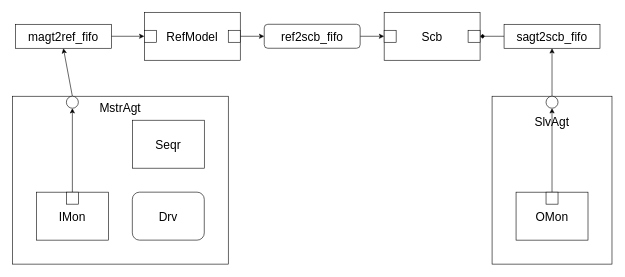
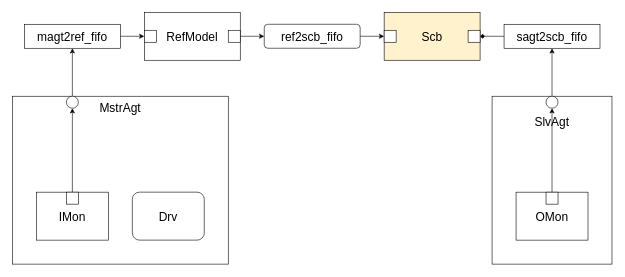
  <mxCell id="0" />
  <mxCell id="1" parent="0" />
  <mxCell id="2" value="MstrAgt" style="rounded=0;whiteSpace=wrap;html=1;hachureGap=4;fontFamily=Helvetica;fontSize=20;verticalAlign=top;" parent="1" vertex="1"><mxGeometry x="20" y="160" width="360" height="280" as="geometry" /></mxCell>
  <mxCell id="3" value="Drv" style="whiteSpace=wrap;html=1;hachureGap=4;fontFamily=Helvetica;fontSize=20;rounded=1;" parent="1" vertex="1"><mxGeometry x="220" y="320" width="120" height="80" as="geometry" /></mxCell>
  <mxCell id="4" value="IMon" style="rounded=0;whiteSpace=wrap;html=1;hachureGap=4;fontFamily=Helvetica;fontSize=20;" parent="1" vertex="1"><mxGeometry x="60" y="320" width="120" height="80" as="geometry" /></mxCell>
- <mxCell id="5" value="Seqr" style="rounded=0;whiteSpace=wrap;html=1;hachureGap=4;fontFamily=Helvetica;fontSize=20;" parent="1" vertex="1"><mxGeometry x="220" y="200" width="120" height="80" as="geometry" /></mxCell>
  <mxCell id="6" style="edgeStyle=none;sketch=0;hachureGap=4;jiggle=2;curveFitting=1;html=1;exitX=0.5;exitY=0;exitDx=0;exitDy=0;entryX=0.5;entryY=1;entryDx=0;entryDy=0;fontFamily=Helvetica;fontSize=16;" parent="1" source="7" target="28" edge="1"><mxGeometry relative="1" as="geometry" /></mxCell>
  <mxCell id="7" value="" style="rounded=0;whiteSpace=wrap;html=1;sketch=0;hachureGap=4;jiggle=2;curveFitting=1;fontFamily=Helvetica;fontSize=20;" parent="1" vertex="1"><mxGeometry x="110" y="320" width="20" height="20" as="geometry" /></mxCell>
  <mxCell id="8" value="RefModel" style="rounded=0;whiteSpace=wrap;html=1;hachureGap=4;fontFamily=Helvetica;fontSize=20;" parent="1" vertex="1"><mxGeometry x="240" y="20" width="160" height="80" as="geometry" /></mxCell>
  <mxCell id="9" style="edgeStyle=none;sketch=0;hachureGap=4;jiggle=2;curveFitting=1;html=1;exitX=1;exitY=0.5;exitDx=0;exitDy=0;entryX=0;entryY=0.5;entryDx=0;entryDy=0;fontFamily=Helvetica;fontSize=16;" parent="1" source="10" target="20" edge="1"><mxGeometry relative="1" as="geometry" /></mxCell>
- <mxCell id="10" value="magt2ref_fifo" style="rounded=0;whiteSpace=wrap;html=1;hachureGap=4;fontFamily=Helvetica;fontSize=20;" parent="1" vertex="1"><mxGeometry x="25" y="40" width="160" height="40" as="geometry" /></mxCell>
+ <mxCell id="10" value="magt2ref_fifo" style="rounded=0;whiteSpace=wrap;html=1;hachureGap=4;fontFamily=Helvetica;fontSize=20;" parent="1" vertex="1"><mxGeometry x="40" y="40" width="160" height="40" as="geometry" /></mxCell>
  <mxCell id="11" style="edgeStyle=none;sketch=0;hachureGap=4;jiggle=2;curveFitting=1;html=1;exitX=1;exitY=0.5;exitDx=0;exitDy=0;entryX=0;entryY=0.5;entryDx=0;entryDy=0;fontFamily=Helvetica;fontSize=16;" parent="1" source="12" target="26" edge="1"><mxGeometry relative="1" as="geometry" /></mxCell>
  <mxCell id="12" value="ref2scb_fifo" style="whiteSpace=wrap;html=1;hachureGap=4;fontFamily=Helvetica;fontSize=20;rounded=1;" parent="1" vertex="1"><mxGeometry x="440" y="40" width="160" height="40" as="geometry" /></mxCell>
- <mxCell id="13" value="Scb" style="rounded=0;whiteSpace=wrap;html=1;hachureGap=4;fontFamily=Helvetica;fontSize=20;" parent="1" vertex="1"><mxGeometry x="640" y="20" width="160" height="80" as="geometry" /></mxCell>
+ <mxCell id="13" value="Scb" style="rounded=0;whiteSpace=wrap;html=1;hachureGap=4;fontFamily=Helvetica;fontSize=20;fillColor=#fff2cc;" parent="1" vertex="1"><mxGeometry x="640" y="20" width="160" height="80" as="geometry" /></mxCell>
  <mxCell id="14" style="edgeStyle=none;sketch=0;hachureGap=4;jiggle=2;curveFitting=1;html=1;exitX=0;exitY=0.5;exitDx=0;exitDy=0;entryX=1;entryY=0.5;entryDx=0;entryDy=0;fontFamily=Helvetica;fontSize=16;endArrow=diamond;" parent="1" source="15" target="13" edge="1"><mxGeometry relative="1" as="geometry" /></mxCell>
  <mxCell id="15" value="sagt2scb_fifo" style="rounded=0;whiteSpace=wrap;html=1;hachureGap=4;fontFamily=Helvetica;fontSize=20;" parent="1" vertex="1"><mxGeometry x="840" y="40" width="160" height="40" as="geometry" /></mxCell>
  <mxCell id="16" value="&lt;br&gt;SlvAgt" style="rounded=0;whiteSpace=wrap;html=1;hachureGap=4;fontFamily=Helvetica;fontSize=20;verticalAlign=top;" parent="1" vertex="1"><mxGeometry x="820" y="160" width="200" height="280" as="geometry" /></mxCell>
  <mxCell id="17" value="OMon" style="rounded=0;whiteSpace=wrap;html=1;hachureGap=4;fontFamily=Helvetica;fontSize=20;" parent="1" vertex="1"><mxGeometry x="860" y="320" width="120" height="80" as="geometry" /></mxCell>
  <mxCell id="18" style="edgeStyle=none;hachureGap=4;html=1;exitX=0.5;exitY=0;exitDx=0;exitDy=0;entryX=0.5;entryY=1;entryDx=0;entryDy=0;fontFamily=Helvetica;fontSize=16;" parent="1" source="19" target="24" edge="1"><mxGeometry relative="1" as="geometry" /></mxCell>
  <mxCell id="19" value="" style="rounded=0;whiteSpace=wrap;html=1;sketch=0;hachureGap=4;jiggle=2;curveFitting=1;fontFamily=Helvetica;fontSize=20;" parent="1" vertex="1"><mxGeometry x="910" y="320" width="20" height="20" as="geometry" /></mxCell>
  <mxCell id="20" value="" style="rounded=0;whiteSpace=wrap;html=1;sketch=0;hachureGap=4;jiggle=2;curveFitting=1;fontFamily=Helvetica;fontSize=20;" parent="1" vertex="1"><mxGeometry x="240" y="50" width="20" height="20" as="geometry" /></mxCell>
  <mxCell id="21" style="edgeStyle=none;sketch=0;hachureGap=4;jiggle=2;curveFitting=1;html=1;exitX=1;exitY=0.5;exitDx=0;exitDy=0;entryX=0;entryY=0.5;entryDx=0;entryDy=0;fontFamily=Helvetica;fontSize=16;" parent="1" source="22" target="12" edge="1"><mxGeometry relative="1" as="geometry" /></mxCell>
  <mxCell id="22" value="" style="rounded=0;whiteSpace=wrap;html=1;sketch=0;hachureGap=4;jiggle=2;curveFitting=1;fontFamily=Helvetica;fontSize=20;" parent="1" vertex="1"><mxGeometry x="380" y="50" width="20" height="20" as="geometry" /></mxCell>
  <mxCell id="23" style="edgeStyle=none;sketch=0;hachureGap=4;jiggle=2;curveFitting=1;html=1;exitX=0.5;exitY=0;exitDx=0;exitDy=0;entryX=0.5;entryY=1;entryDx=0;entryDy=0;fontFamily=Helvetica;fontSize=16;" parent="1" source="24" target="15" edge="1"><mxGeometry relative="1" as="geometry" /></mxCell>
  <mxCell id="24" value="" style="ellipse;whiteSpace=wrap;html=1;aspect=fixed;sketch=0;hachureGap=4;jiggle=2;curveFitting=1;fontFamily=Helvetica;fontSize=20;" parent="1" vertex="1"><mxGeometry x="910" y="160" width="20" height="20" as="geometry" /></mxCell>
  <mxCell id="25" value="" style="rounded=0;whiteSpace=wrap;html=1;sketch=0;hachureGap=4;jiggle=2;curveFitting=1;fontFamily=Helvetica;fontSize=20;" parent="1" vertex="1"><mxGeometry x="780" y="50" width="20" height="20" as="geometry" /></mxCell>
  <mxCell id="26" value="" style="rounded=0;whiteSpace=wrap;html=1;sketch=0;hachureGap=4;jiggle=2;curveFitting=1;fontFamily=Helvetica;fontSize=20;" parent="1" vertex="1"><mxGeometry x="640" y="50" width="20" height="20" as="geometry" /></mxCell>
  <mxCell id="27" style="edgeStyle=none;sketch=0;hachureGap=4;jiggle=2;curveFitting=1;html=1;exitX=0.5;exitY=0;exitDx=0;exitDy=0;entryX=0.5;entryY=1;entryDx=0;entryDy=0;fontFamily=Helvetica;fontSize=16;" parent="1" source="28" target="10" edge="1"><mxGeometry relative="1" as="geometry" /></mxCell>
  <mxCell id="28" value="" style="ellipse;whiteSpace=wrap;html=1;aspect=fixed;sketch=0;hachureGap=4;jiggle=2;curveFitting=1;fontFamily=Helvetica;fontSize=20;" parent="1" vertex="1"><mxGeometry x="110" y="160" width="20" height="20" as="geometry" /></mxCell>
